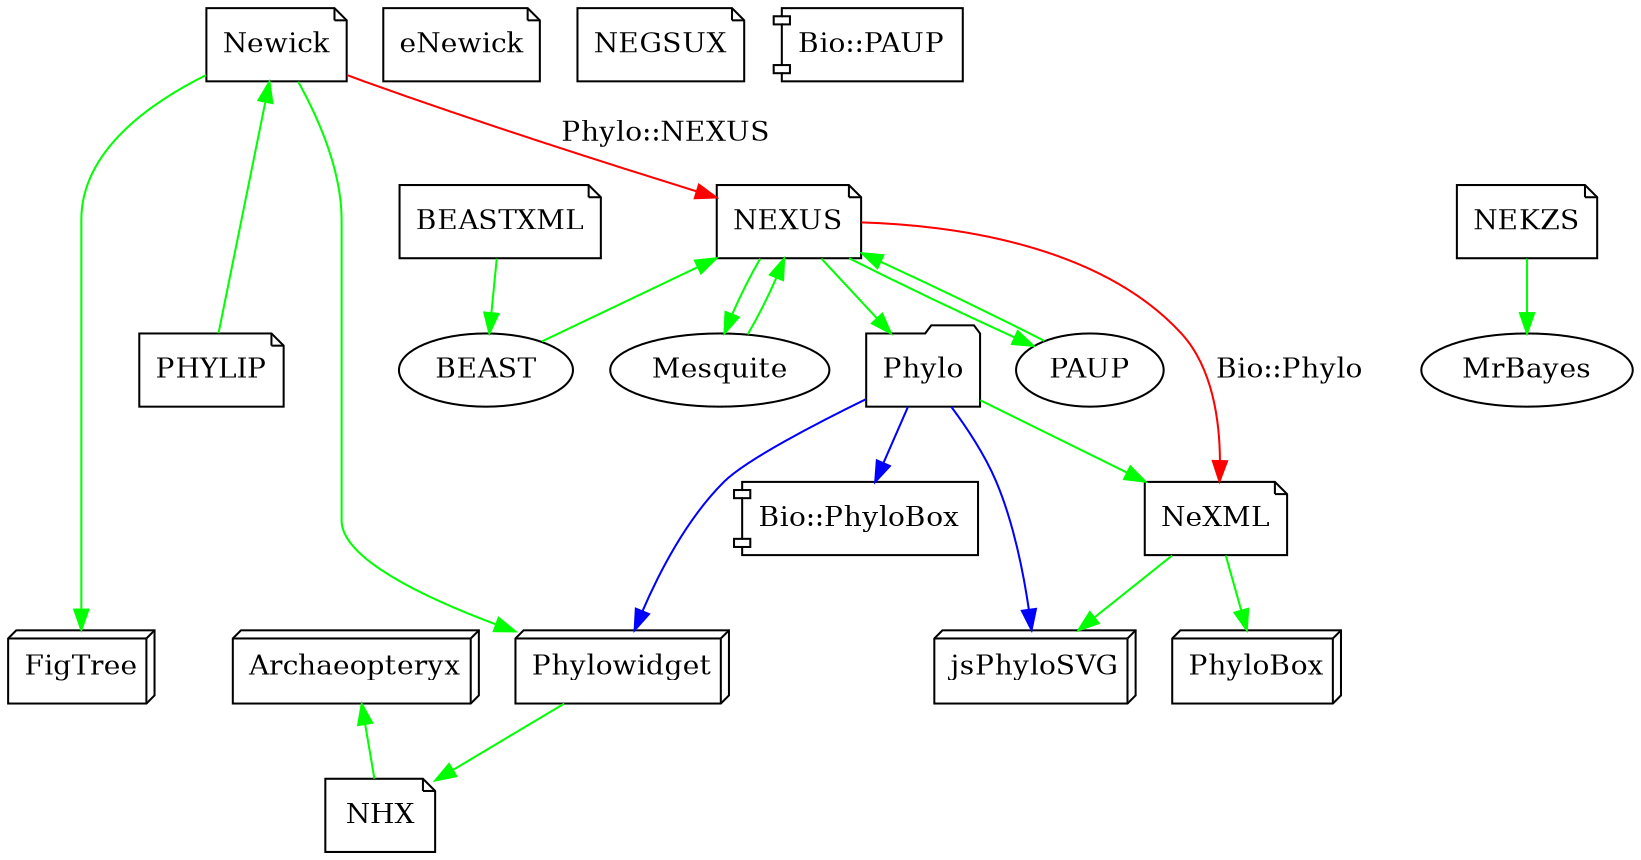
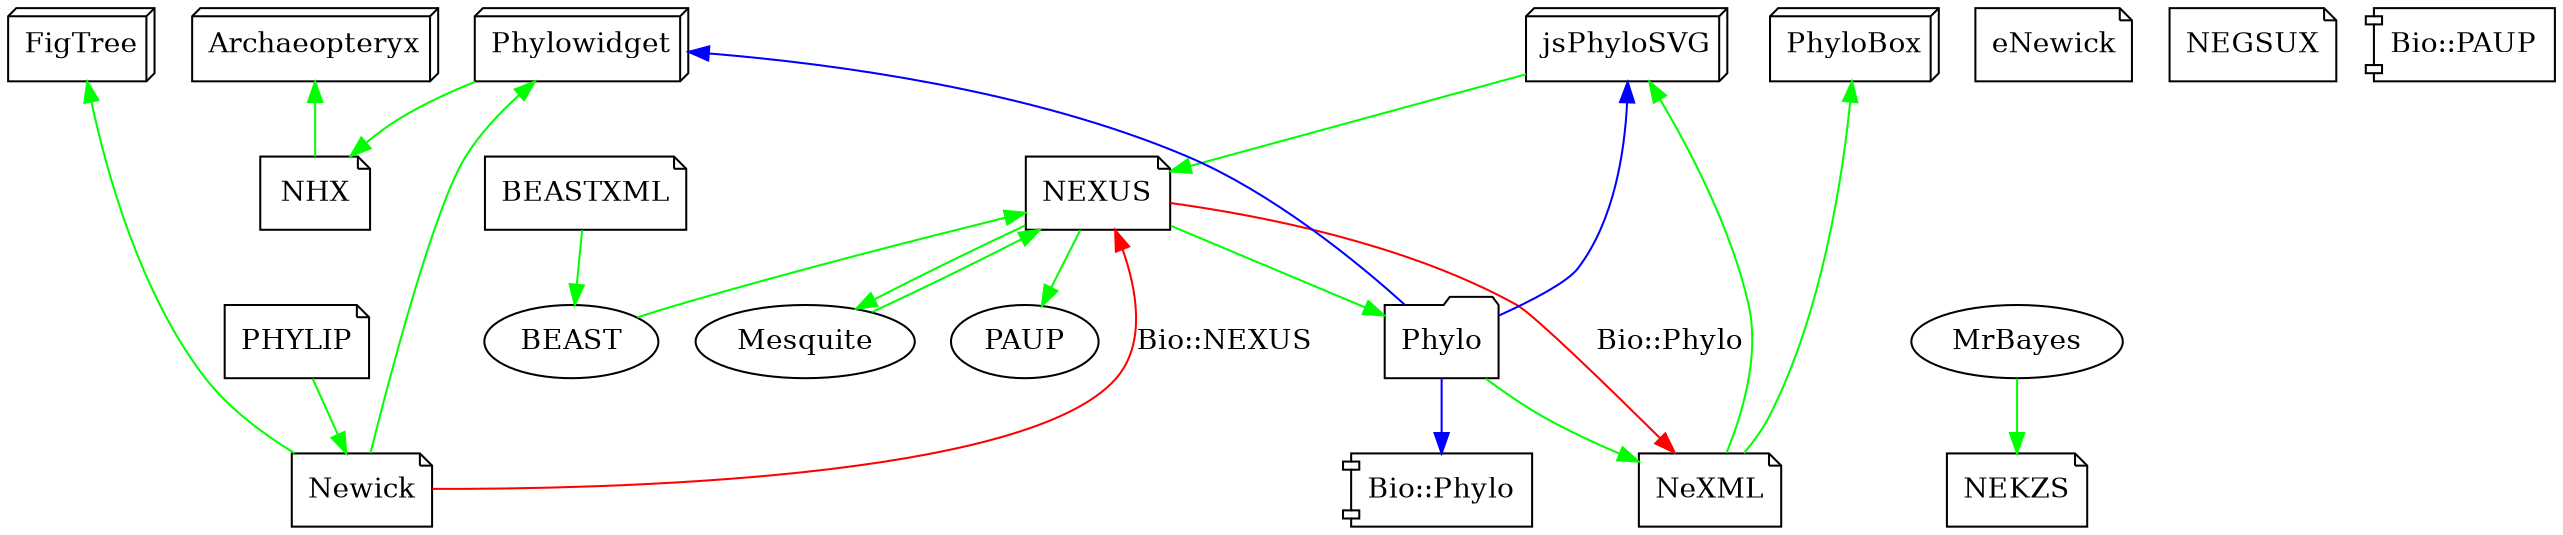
  digraph {
    node [shape=note]
    edge [color=green]
    Phylowidget [shape=box3d]
    Archaeopteryx [shape=box3d]
    jsPhyloSVG [shape=box3d]
    FigTree [shape=box3d]
    PhyloBox [shape=box3d]
    PAUP [shape=oval]
    PHYLIP
    MrBayes [shape=oval]
    BEAST [shape=oval]
    Mesquite [shape=oval]
    NHX
    NEXUS
    Newick
    NEKZS
    NeXML
    n16 [label=Phylo shape=folder]
    eNewick
-   "Bio::Phylo" [shape=component label="Bio::PhyloBox"]
+   "Bio::Phylo" [shape=component]
    NEGSUX
    BEASTXML
    n21 [label="Bio::PAUP" shape=component]
    subgraph sub_1 {
      label=phyloviz
      rank=same
      Phylowidget
      Archaeopteryx
      jsPhyloSVG
      FigTree
      PhyloBox
    }
    subgraph sub_2 {
      label=phyloinference
      rank=same
      PAUP
      PHYLIP
      MrBayes
      BEAST
      Mesquite
    }
    Phylowidget -> NHX
-   PAUP -> NEXUS
+   jsPhyloSVG -> NEXUS
    PHYLIP -> Newick
-   NEKZS -> MrBayes
+   MrBayes -> NEKZS
    BEAST -> NEXUS
    Mesquite -> NEXUS
    NHX -> Archaeopteryx
    NEXUS -> PAUP
    NEXUS -> Mesquite
    NEXUS -> NeXML [color=red label="Bio::Phylo"]
    NEXUS -> n16
    Newick -> Phylowidget
    Newick -> FigTree
-   Newick -> NEXUS [color=red label="Phylo::NEXUS"]
+   Newick -> NEXUS [color=red label="Bio::NEXUS"]
    NeXML -> jsPhyloSVG
    NeXML -> PhyloBox
    n16 -> Phylowidget [color=blue]
    n16 -> jsPhyloSVG [color=blue]
    n16 -> NeXML
    n16 -> "Bio::Phylo" [color=blue]
    BEASTXML -> BEAST
  }
